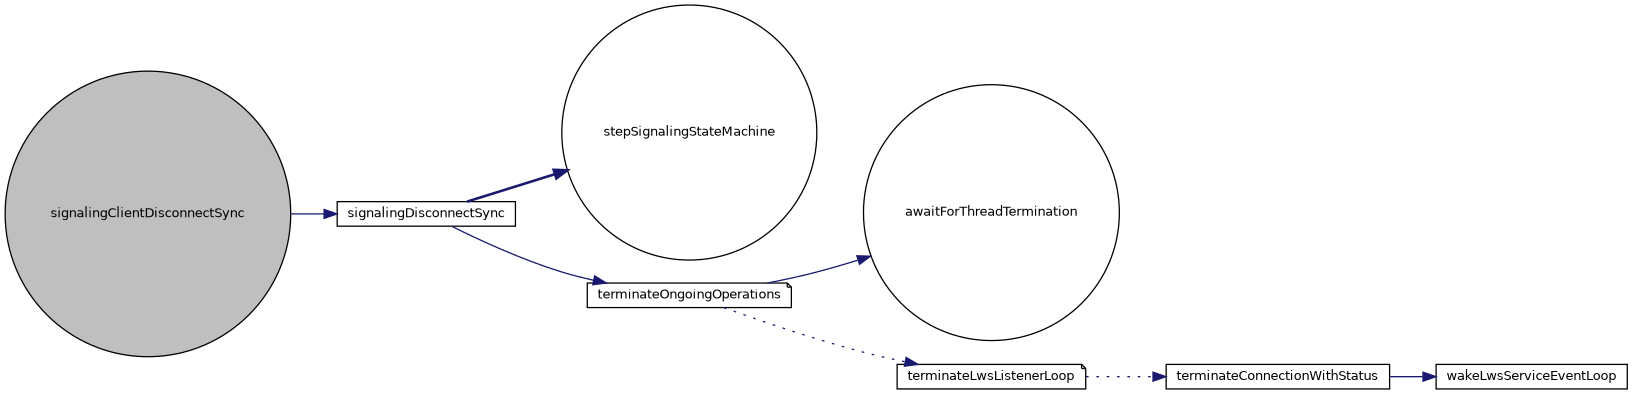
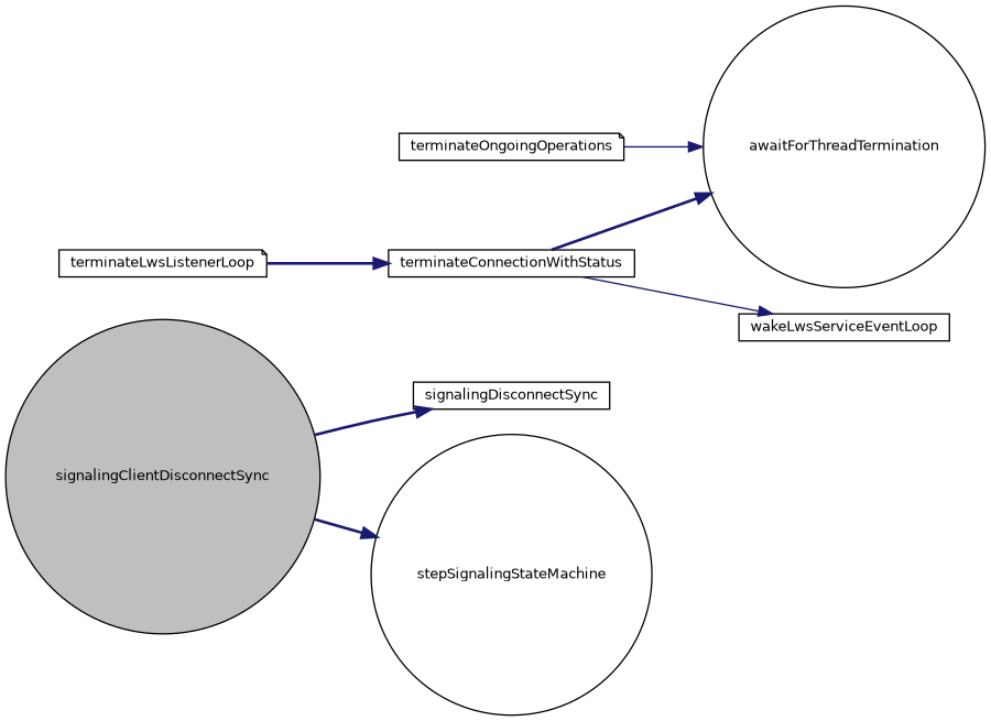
  digraph {
    rankdir=LR
    node [color=black fillcolor=white fontname=Helvetica fontsize=10 shape=circle style=filled]
    edge [color=midnightblue fontname=Helvetica fontsize=10 labelfontname=Helvetica labelfontsize=10 style=solid]
    n1 [fillcolor=grey75 fontcolor=black height=0.2 label=signalingClientDisconnectSync width=0.4]
    n2 [height=0.2 label=signalingDisconnectSync shape=box width=0.4]
    n3 [height=0.2 label=stepSignalingStateMachine width=0.4]
    n4 [height=0.2 label=terminateOngoingOperations shape=note width=0.4]
    n5 [height=0.2 label=awaitForThreadTermination width=0.4]
    n6 [height=0.2 label=terminateLwsListenerLoop shape=note width=0.4]
    n7 [height=0.2 label=terminateConnectionWithStatus shape=box width=0.4]
    n8 [height=0.2 label=wakeLwsServiceEventLoop shape=box width=0.4]
-   n1 -> n2
-   n2 -> n3 [style=bold]
-   n2 -> n4
+   n1 -> n2 [style=bold]
+   n1 -> n3 [style=bold]
    n4 -> n5
-   n4 -> n6 [style=dotted]
-   n6 -> n7 [style=dotted]
+   n6 -> n7 [style=bold]
+   n7 -> n5 [style=bold]
    n7 -> n8
  }
